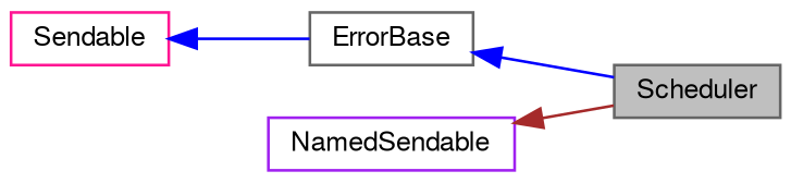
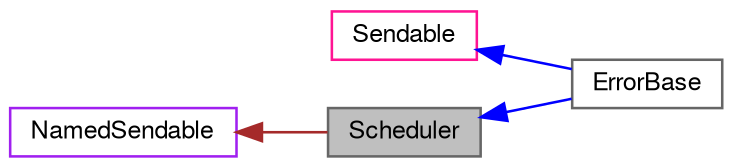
  digraph {
    rankdir=LR
    node [color=gray40 fontname=FreeSans fontsize=10 shape=record]
    edge [color=blue dir=back fontname=FreeSans fontsize=10 labelfontname=FreeSans labelfontsize=10 style=solid]
    n1 [fillcolor=grey75 fontcolor=black height=0.2 label=Scheduler style=filled width=0.4]
    n2 [height=0.2 label=ErrorBase width=0.4]
    n3 [color=purple height=0.2 label=NamedSendable width=0.4]
    n4 [color=deeppink height=0.2 label=Sendable width=0.4]
-   n2 -> n1
+   n1 -> n2
    n3 -> n1 [color=brown]
    n4 -> n2
  }
